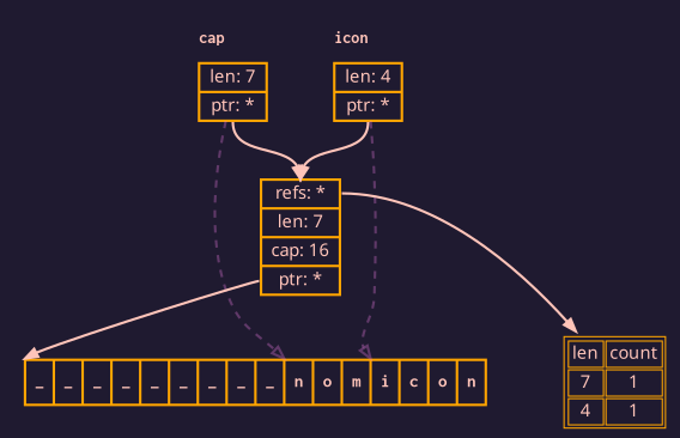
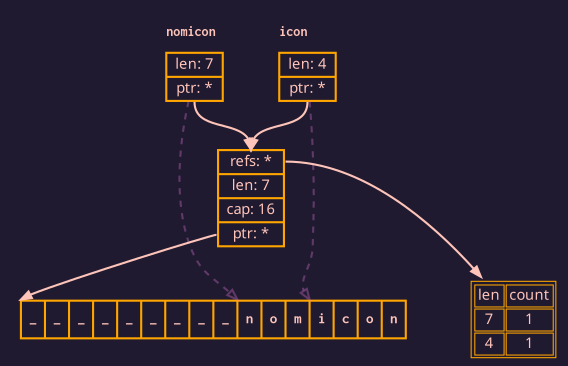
  digraph {
    bgcolor="#1f1a30"
    concentrate=true
    fontname="sans-serif"
    nodesep=0.75
    ranksep="0.4 equally"
    node [color=orange fontcolor="#ffc4b9" fontname="sans-serif" shape=record style=bold]
    edge [color="#ffc4b9" headport="priorities:n" style=bold]
    n1 [label="{{len: 7} | {<ptr> ptr: *}}"]
    n2 [label="{{len: 4} | {<ptr> ptr: *}}"]
    n3 [fontname="Courier-Bold" label="<start> _|_|_|_|<r> _|_|_|_|_|<n> n|o|m|<i> i|c|o|n"]
    n4 [label="{{<priorities> refs: *}|{len: 7}|{cap: 16}|{<ptr> ptr: *}}"]
    n5 [label=<             <table>                 <tr><td>len</td><td>count</td></tr>                 <tr><td>7</td><td>1</td></tr>                 <tr><td>4</td><td>1</td></tr>             </table>         > shape=none]
    subgraph cluster_1 {
      color=none
      fontcolor="#ffc4b9"
      fontname="Courier-Bold"
      fontsize=13
      labeljust=l
      subgraph cluster_2 {
        color=none
        fontcolor="#ffc4b9"
        fontname="Courier-Bold"
        fontsize=13
-       label=cap
+       label=nomicon
        labeljust=l
        n1
      }
      subgraph cluster_3 {
        color=none
        fontcolor="#ffc4b9"
        fontname="Courier-Bold"
        fontsize=13
        label=icon
        labeljust=l
        n2
      }
    }
    subgraph cluster_4 {
      color=none
      n3
    }
    n1 -> n3 [arrowhead=empty color="#ee7ce451" headport="n:nw" penwidth=2 style=dashed]
    n1 -> n4 [tailport="ptr:s"]
    n2 -> n3 [arrowhead=empty color="#ee7ce451" headport="i:nw" penwidth=2 style=dashed]
    n2 -> n4 [tailport="ptr:s"]
    n4 -> n3 [headport="start:nw" tailport="ptr:w"]
    n4 -> n5 [tailport=priorities headport=""]
  }
